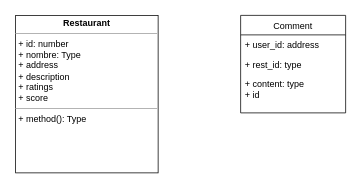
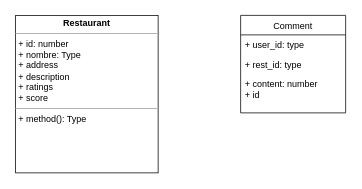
  <mxCell id="0" />
  <mxCell id="1" parent="0" />
  <mxCell id="2" value="&lt;p style=&quot;margin:0px;margin-top:4px;text-align:center;&quot;&gt;&lt;b&gt;Restaurant&lt;/b&gt;&lt;/p&gt;&lt;hr size=&quot;1&quot;&gt;&lt;p style=&quot;margin:0px;margin-left:4px;&quot;&gt;+ id: number&lt;/p&gt;&lt;p style=&quot;margin:0px;margin-left:4px;&quot;&gt;+ nombre: Type&lt;br&gt;&lt;/p&gt;&lt;p style=&quot;margin:0px;margin-left:4px;&quot;&gt;+ address&lt;/p&gt;&lt;p style=&quot;margin:0px;margin-left:4px;&quot;&gt;+ description&lt;/p&gt;&lt;p style=&quot;margin:0px;margin-left:4px;&quot;&gt;+ ratings&lt;/p&gt;&lt;p style=&quot;margin:0px;margin-left:4px;&quot;&gt;+ score&lt;/p&gt;&lt;hr size=&quot;1&quot;&gt;&lt;p style=&quot;margin:0px;margin-left:4px;&quot;&gt;+ method(): Type&lt;/p&gt;" style="verticalAlign=top;align=left;overflow=fill;fontSize=12;fontFamily=Helvetica;html=1;" vertex="1" parent="1"><mxGeometry x="20" y="20" width="190" height="210" as="geometry" /></mxCell>
  <mxCell id="3" value="Comment" style="swimlane;fontStyle=0;childLayout=stackLayout;horizontal=1;startSize=26;fillColor=none;horizontalStack=0;resizeParent=1;resizeParentMax=0;resizeLast=0;collapsible=1;marginBottom=0;" vertex="1" parent="1"><mxGeometry x="320" y="20" width="140" height="130" as="geometry"><mxRectangle x="300" y="80" width="90" height="30" as="alternateBounds" /></mxGeometry></mxCell>
- <mxCell id="4" value="+ user_id: address" style="text;strokeColor=none;fillColor=none;align=left;verticalAlign=top;spacingLeft=4;spacingRight=4;overflow=hidden;rotatable=0;points=[[0,0.5],[1,0.5]];portConstraint=eastwest;" vertex="1" parent="3"><mxGeometry y="26" width="140" height="26" as="geometry" /></mxCell>
+ <mxCell id="4" value="+ user_id: type" style="text;strokeColor=none;fillColor=none;align=left;verticalAlign=top;spacingLeft=4;spacingRight=4;overflow=hidden;rotatable=0;points=[[0,0.5],[1,0.5]];portConstraint=eastwest;" vertex="1" parent="3"><mxGeometry y="26" width="140" height="26" as="geometry" /></mxCell>
  <mxCell id="5" value="+ rest_id: type" style="text;strokeColor=none;fillColor=none;align=left;verticalAlign=top;spacingLeft=4;spacingRight=4;overflow=hidden;rotatable=0;points=[[0,0.5],[1,0.5]];portConstraint=eastwest;" vertex="1" parent="3"><mxGeometry y="52" width="140" height="26" as="geometry" /></mxCell>
- <mxCell id="6" value="+ content: type&#10;+ id&#10;" style="text;strokeColor=none;fillColor=none;align=left;verticalAlign=top;spacingLeft=4;spacingRight=4;overflow=hidden;rotatable=0;points=[[0,0.5],[1,0.5]];portConstraint=eastwest;" vertex="1" parent="3"><mxGeometry y="78" width="140" height="52" as="geometry" /></mxCell>
+ <mxCell id="6" value="+ content: number&#10;+ id&#10;" style="text;strokeColor=none;fillColor=none;align=left;verticalAlign=top;spacingLeft=4;spacingRight=4;overflow=hidden;rotatable=0;points=[[0,0.5],[1,0.5]];portConstraint=eastwest;" vertex="1" parent="3"><mxGeometry y="78" width="140" height="52" as="geometry" /></mxCell>
